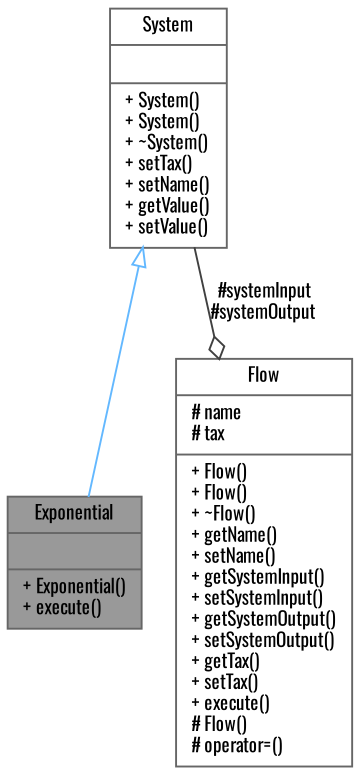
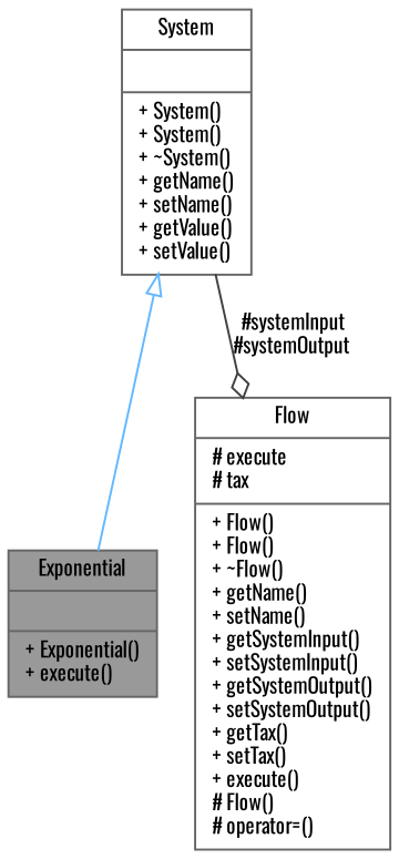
  digraph {
    fontname=Oswald
    node [color=gray40 fillcolor=white fontname=Oswald fontsize=10 shape=record style=filled]
    edge [fontname=Oswald fontsize=10 labelfontname=Helvetica labelfontsize=10 style=solid]
    n1 [fillcolor=grey60 fontcolor=black height=0.2 label="{Exponential\n||+ Exponential()\l+ execute()\l}" width=0.4]
-   n2 [height=0.2 label="{Flow\n|# name\l# tax\l|+ Flow()\l+ Flow()\l+ ~Flow()\l+ getName()\l+ setName()\l+ getSystemInput()\l+ setSystemInput()\l+ getSystemOutput()\l+ setSystemOutput()\l+ getTax()\l+ setTax()\l+ execute()\l# Flow()\l# operator=()\l}" width=0.4]
-   n3 [height=0.2 label="{System\n||+ System()\l+ System()\l+ ~System()\l+ setTax()\l+ setName()\l+ getValue()\l+ setValue()\l}" width=0.4]
+   n2 [height=0.2 label="{Flow\n|# execute\l# tax\l|+ Flow()\l+ Flow()\l+ ~Flow()\l+ getName()\l+ setName()\l+ getSystemInput()\l+ setSystemInput()\l+ getSystemOutput()\l+ setSystemOutput()\l+ getTax()\l+ setTax()\l+ execute()\l# Flow()\l# operator=()\l}" width=0.4]
+   n3 [height=0.2 label="{System\n||+ System()\l+ System()\l+ ~System()\l+ getName()\l+ setName()\l+ getValue()\l+ setValue()\l}" width=0.4]
    n3 -> n1 [arrowtail=onormal color=steelblue1 dir=back]
    n3 -> n2 [arrowhead=odiamond color=grey25 label=" #systemInput\n#systemOutput"]
  }
